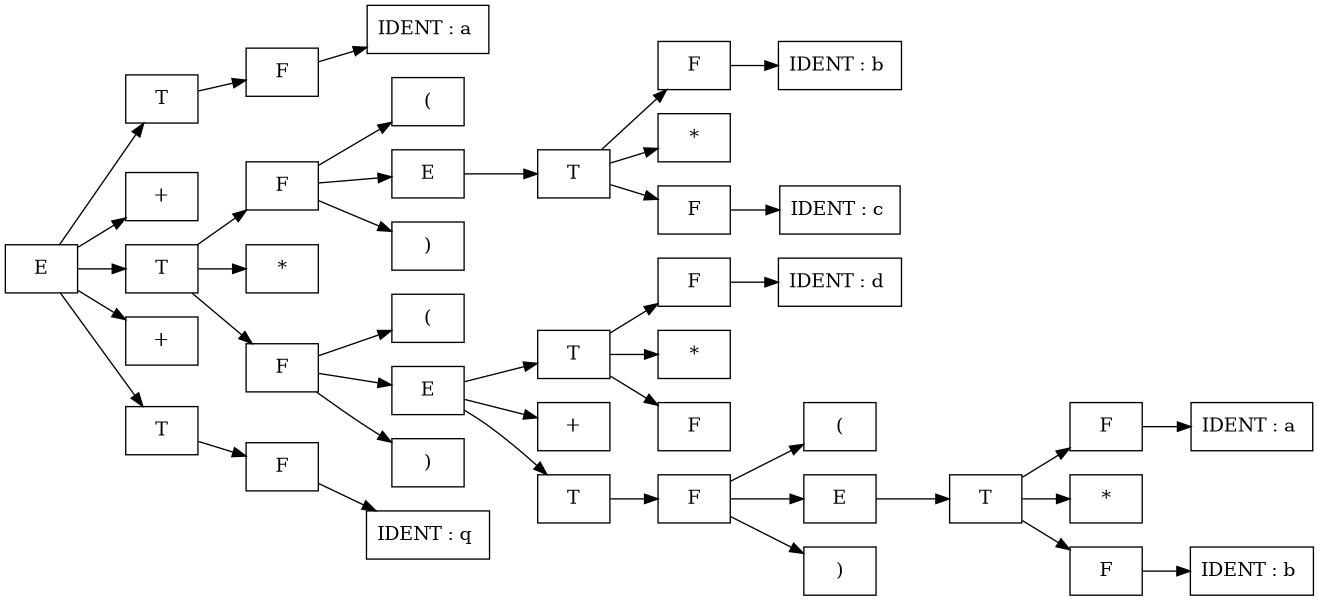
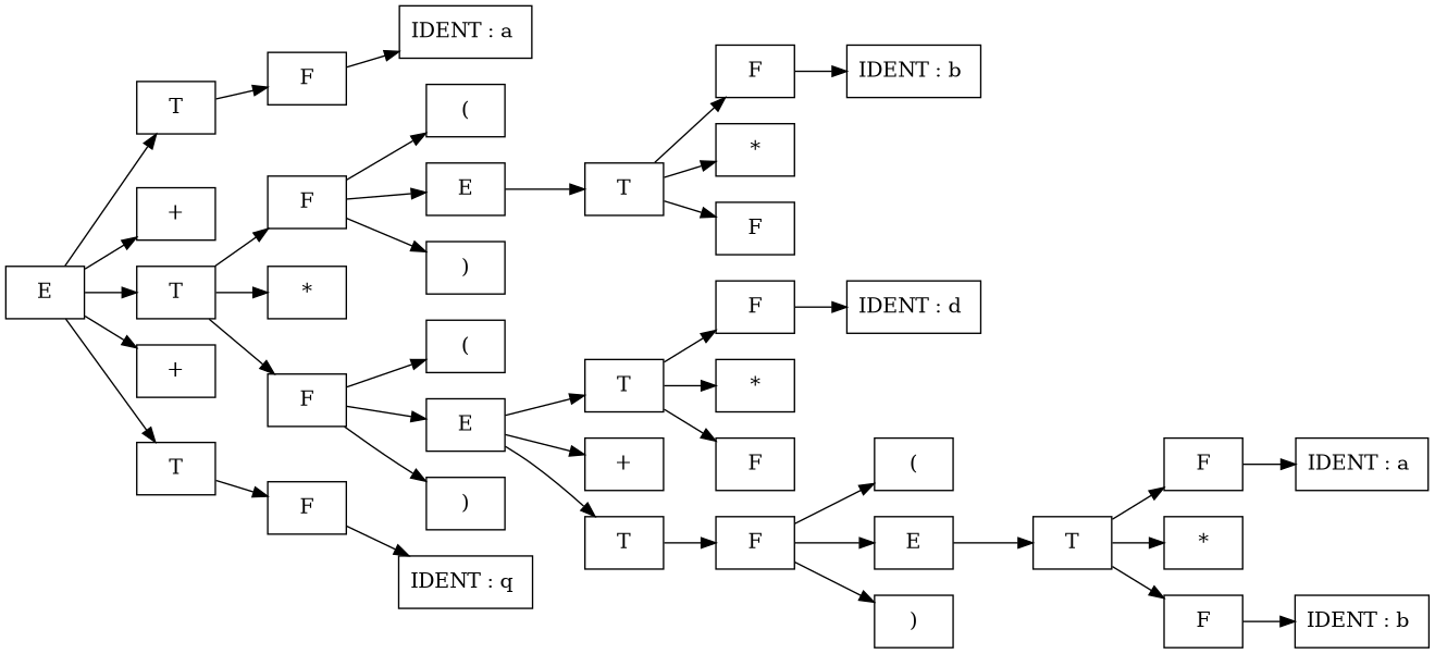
  digraph {
    ordering=out
    rankdir=LR
    node [shape=box]
    n1 [height=0.50 label=T width=0.75]
    n2 [height=0.50 label="+" width=0.75]
    n3 [height=0.50 label=T width=0.75]
    n4 [height=0.50 label="+" width=0.75]
    n5 [height=0.50 label=T width=0.75]
    n6 [height=0.50 label=F width=0.75]
    n7 [height=0.50 label="*" width=0.75]
    n8 [height=0.50 label=F width=0.75]
    n9 [height=0.50 label="(" width=0.75]
    n10 [height=0.50 label=E width=0.75]
    n11 [height=0.50 label=")" width=0.75]
    n12 [height=0.50 label=F width=0.75]
    n13 [height=0.50 label="*" width=0.75]
    n14 [height=0.50 label=F width=0.75]
    n15 [height=0.50 label="(" width=0.75]
    n16 [height=0.50 label=E width=0.75]
    n17 [height=0.50 label=")" width=0.75]
    n18 [height=0.50 label=T width=0.75]
    n19 [height=0.50 label="+" width=0.75]
    n20 [height=0.50 label=T width=0.75]
    n21 [height=0.50 label=F width=0.75]
    n22 [height=0.50 label="*" width=0.75]
    n23 [height=0.50 label=F width=0.75]
    n24 [height=0.50 label="(" width=0.75]
    n25 [height=0.50 label=E width=0.75]
    n26 [height=0.50 label=")" width=0.75]
    n27 [height=0.50 label=F width=0.75]
    n28 [height=0.50 label="*" width=0.75]
    n29 [height=0.50 label=F width=0.75]
    n30 [height=0.50 label=F width=0.75]
    n31 [height=0.50 label=F width=0.75]
    n32 [height=0.50 label=T width=0.75]
    n33 [height=0.50 label="IDENT : b " width=0.89]
-   n34 [height=0.50 label="IDENT : c " width=0.86]
    n35 [height=0.50 label=F width=0.75]
    n36 [height=0.50 label="IDENT : d " width=0.89]
    n37 [height=0.50 label=T width=0.75]
    n38 [height=0.50 label="IDENT : a " width=0.86]
    n39 [height=0.50 label="IDENT : b " width=0.89]
    n40 [height=0.50 label="IDENT : a " width=0.86]
    n41 [height=0.50 label="IDENT : q " width=0.89]
    n42 [height=0.50 label=E width=0.75]
    subgraph sub_1 {
      n1
      n2
      n3
      n4
      n5
    }
    subgraph sub_2 {
      n6
      n7
      n8
    }
    subgraph sub_3 {
      n9
      n10
      n11
    }
    subgraph sub_4 {
      n12
      n13
      n14
    }
    subgraph sub_5 {
      n15
      n16
      n17
    }
    subgraph sub_6 {
      n18
      n19
      n20
    }
    subgraph sub_7 {
      n21
      n22
      n23
    }
    subgraph sub_8 {
      n24
      n25
      n26
    }
    subgraph sub_9 {
      n27
      n28
      n29
    }
    n1 -> n30
    n3 -> n6
    n3 -> n7
    n3 -> n8
    n5 -> n31
    n6 -> n9
    n6 -> n10
    n6 -> n11
    n8 -> n15
    n8 -> n16
    n8 -> n17
    n10 -> n32
    n12 -> n33
-   n14 -> n34
    n16 -> n18
    n16 -> n19
    n16 -> n20
    n18 -> n21
    n18 -> n22
    n18 -> n23
    n20 -> n35
    n21 -> n36
    n25 -> n37
    n27 -> n38
    n29 -> n39
    n30 -> n40
    n31 -> n41
    n32 -> n12
    n32 -> n13
    n32 -> n14
    n35 -> n24
    n35 -> n25
    n35 -> n26
    n37 -> n27
    n37 -> n28
    n37 -> n29
    n42 -> n1
    n42 -> n2
    n42 -> n3
    n42 -> n4
    n42 -> n5
  }
